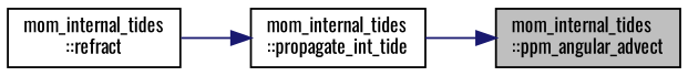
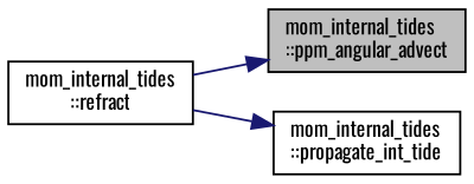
  digraph {
    fontname=Oswald
    rankdir=RL
    node [color=black fillcolor=white fontname=Oswald fontsize=10 shape=record style=filled]
    edge [color=midnightblue dir=back fontname=Oswald fontsize=10 labelfontname=Helvetica labelfontsize=10 style=solid]
    n1 [fillcolor=grey75 fontcolor=black height=0.2 label="mom_internal_tides\l::ppm_angular_advect" width=0.4]
    n2 [height=0.2 label="mom_internal_tides\l::refract" width=0.4]
    n3 [height=0.2 label="mom_internal_tides\l::propagate_int_tide" width=0.4]
-   n1 -> n3
+   n1 -> n2
    n3 -> n2
  }
